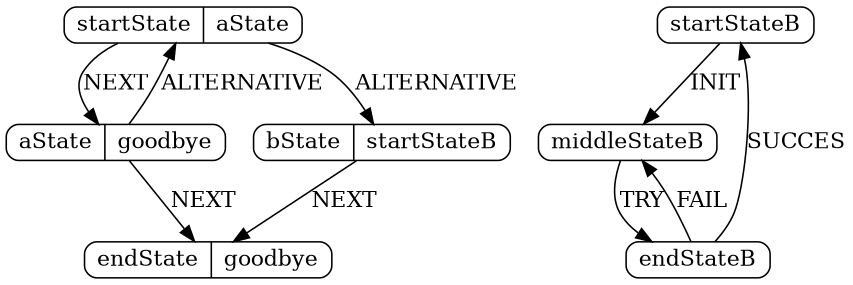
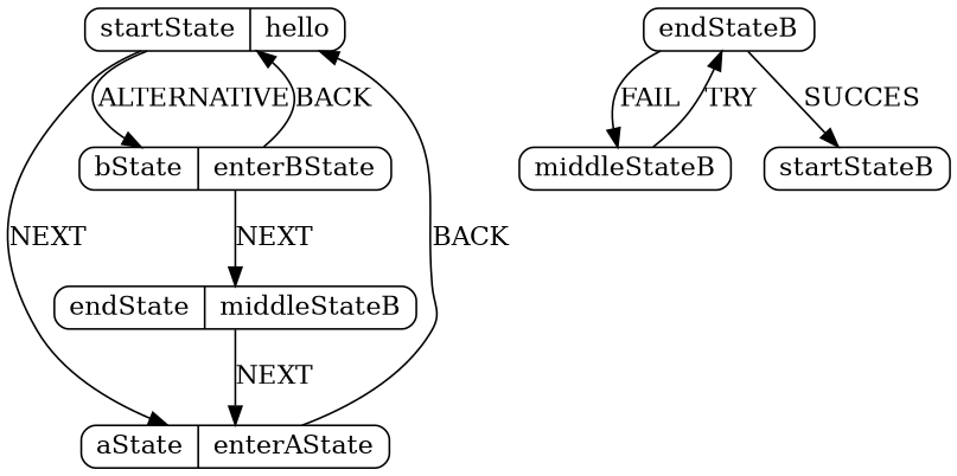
  digraph {
    fontname="DejaVu Serif"
    node [fontname="DejaVu Serif" shape=Mrecord]
    edge [fontname="DejaVu Serif"]
-   n1 [height=.1 label="startState|aState"]
-   n2 [height=.1 label="aState|goodbye"]
-   n3 [height=.1 label="bState|startStateB"]
-   n4 [height=.1 label="endState|goodbye"]
+   n1 [height=.1 label="startState|hello"]
+   n2 [height=.1 label="aState|enterAState"]
+   n3 [height=.1 label="bState|enterBState"]
+   n4 [height=.1 label="endState|middleStateB"]
    startStateB [height=.1]
    middleStateB [height=.1]
    endStateB [height=.1]
    n1 -> n2 [label=NEXT]
    n1 -> n3 [label=ALTERNATIVE]
-   n2 -> n1 [label=ALTERNATIVE]
-   n2 -> n4 [label=NEXT]
+   n2 -> n1 [label=BACK]
+   n4 -> n2 [label=NEXT]
+   n3 -> n1 [label=BACK]
    n3 -> n4 [label=NEXT]
-   startStateB -> middleStateB [label=INIT]
    middleStateB -> endStateB [label=TRY]
    endStateB -> startStateB [label=SUCCES]
    endStateB -> middleStateB [label=FAIL]
  }
